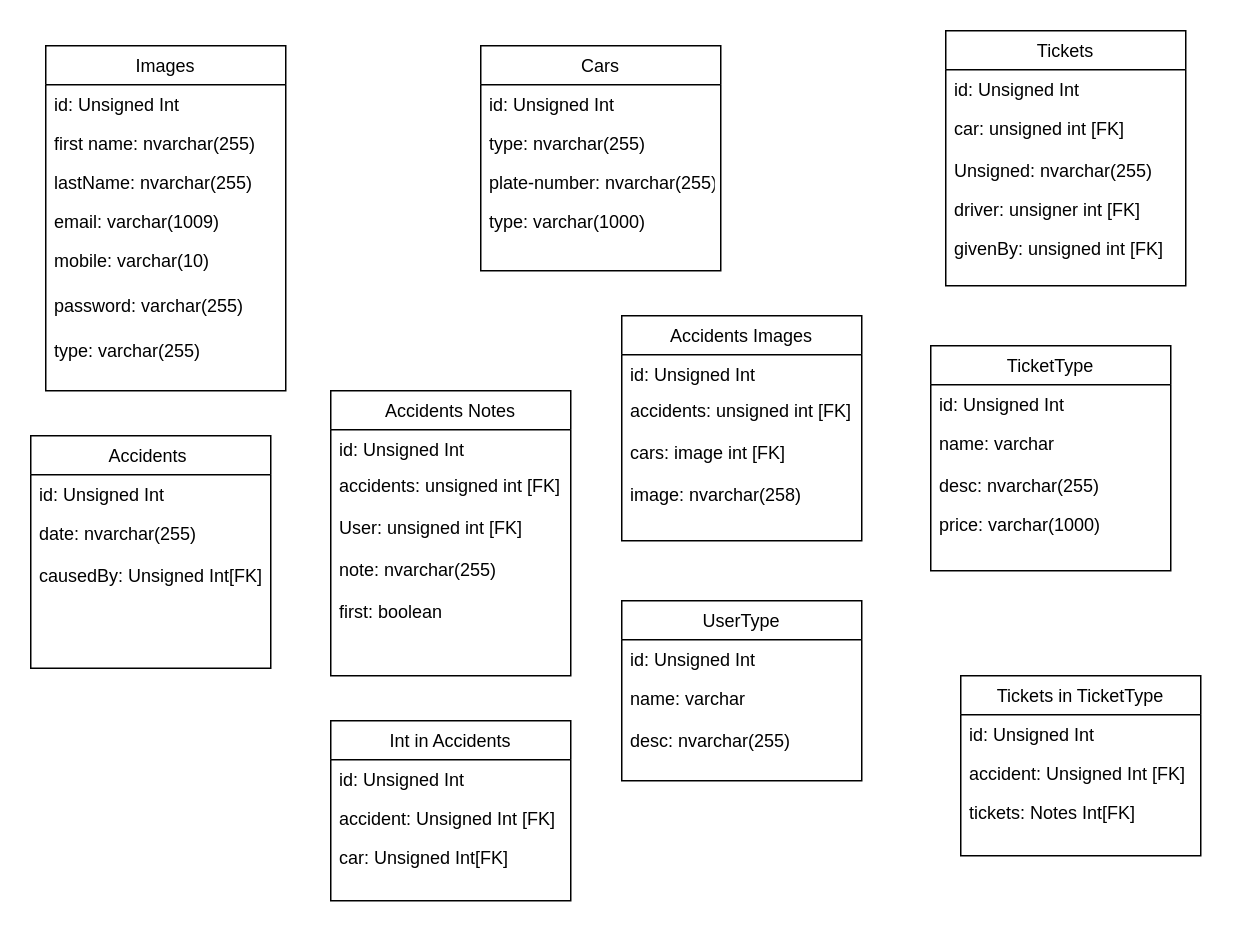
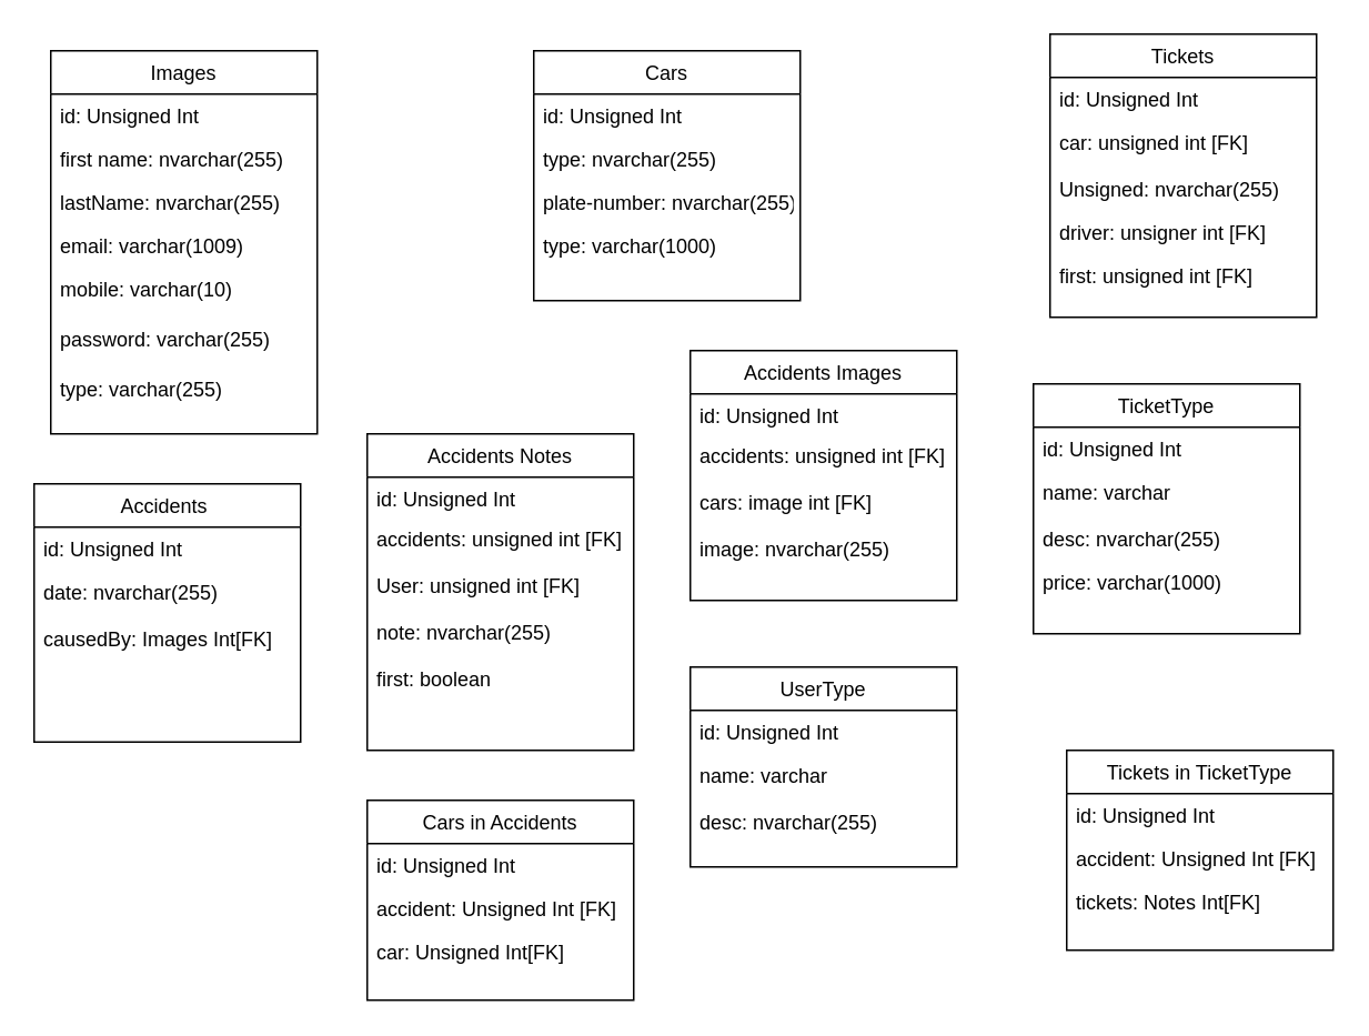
  <mxCell id="0" />
  <mxCell id="1" parent="0" />
  <mxCell id="2" value="Images" style="swimlane;fontStyle=0;align=center;verticalAlign=top;childLayout=stackLayout;horizontal=1;startSize=26;horizontalStack=0;resizeParent=1;resizeLast=0;collapsible=1;marginBottom=0;rounded=0;shadow=0;strokeWidth=1;" parent="1" vertex="1"><mxGeometry x="30" y="30" width="160" height="230" as="geometry"><mxRectangle x="550" y="140" width="160" height="26" as="alternateBounds" /></mxGeometry></mxCell>
  <mxCell id="3" value="id: Unsigned Int" style="text;align=left;verticalAlign=top;spacingLeft=4;spacingRight=4;overflow=hidden;rotatable=0;points=[[0,0.5],[1,0.5]];portConstraint=eastwest;" parent="2" vertex="1"><mxGeometry y="26" width="160" height="26" as="geometry" /></mxCell>
  <mxCell id="4" value="first name: nvarchar(255)" style="text;align=left;verticalAlign=top;spacingLeft=4;spacingRight=4;overflow=hidden;rotatable=0;points=[[0,0.5],[1,0.5]];portConstraint=eastwest;rounded=0;shadow=0;html=0;" parent="2" vertex="1"><mxGeometry y="52" width="160" height="26" as="geometry" /></mxCell>
  <mxCell id="5" value="lastName: nvarchar(255)" style="text;align=left;verticalAlign=top;spacingLeft=4;spacingRight=4;overflow=hidden;rotatable=0;points=[[0,0.5],[1,0.5]];portConstraint=eastwest;rounded=0;shadow=0;html=0;" parent="2" vertex="1"><mxGeometry y="78" width="160" height="26" as="geometry" /></mxCell>
  <mxCell id="6" value="email: varchar(1009)" style="text;align=left;verticalAlign=top;spacingLeft=4;spacingRight=4;overflow=hidden;rotatable=0;points=[[0,0.5],[1,0.5]];portConstraint=eastwest;rounded=0;shadow=0;html=0;" parent="2" vertex="1"><mxGeometry y="104" width="160" height="26" as="geometry" /></mxCell>
  <mxCell id="7" value="mobile: varchar(10)" style="text;align=left;verticalAlign=top;spacingLeft=4;spacingRight=4;overflow=hidden;rotatable=0;points=[[0,0.5],[1,0.5]];portConstraint=eastwest;rounded=0;shadow=0;html=0;" parent="2" vertex="1"><mxGeometry y="130" width="160" height="30" as="geometry" /></mxCell>
  <mxCell id="8" value="password: varchar(255)" style="text;align=left;verticalAlign=top;spacingLeft=4;spacingRight=4;overflow=hidden;rotatable=0;points=[[0,0.5],[1,0.5]];portConstraint=eastwest;rounded=0;shadow=0;html=0;" vertex="1" parent="2"><mxGeometry y="160" width="160" height="30" as="geometry" /></mxCell>
  <mxCell id="9" value="type: varchar(255)" style="text;align=left;verticalAlign=top;spacingLeft=4;spacingRight=4;overflow=hidden;rotatable=0;points=[[0,0.5],[1,0.5]];portConstraint=eastwest;rounded=0;shadow=0;html=0;" vertex="1" parent="2"><mxGeometry y="190" width="160" height="30" as="geometry" /></mxCell>
  <mxCell id="10" value="Accidents " style="swimlane;fontStyle=0;align=center;verticalAlign=top;childLayout=stackLayout;horizontal=1;startSize=26;horizontalStack=0;resizeParent=1;resizeLast=0;collapsible=1;marginBottom=0;rounded=0;shadow=0;strokeWidth=1;" vertex="1" parent="1"><mxGeometry x="20" y="290" width="160" height="155" as="geometry"><mxRectangle x="550" y="140" width="160" height="26" as="alternateBounds" /></mxGeometry></mxCell>
  <mxCell id="11" value="id: Unsigned Int" style="text;align=left;verticalAlign=top;spacingLeft=4;spacingRight=4;overflow=hidden;rotatable=0;points=[[0,0.5],[1,0.5]];portConstraint=eastwest;" vertex="1" parent="10"><mxGeometry y="26" width="160" height="26" as="geometry" /></mxCell>
  <mxCell id="12" value="date: nvarchar(255)" style="text;align=left;verticalAlign=top;spacingLeft=4;spacingRight=4;overflow=hidden;rotatable=0;points=[[0,0.5],[1,0.5]];portConstraint=eastwest;rounded=0;shadow=0;html=0;" vertex="1" parent="10"><mxGeometry y="52" width="160" height="28" as="geometry" /></mxCell>
- <mxCell id="13" value="causedBy: Unsigned Int[FK]" style="text;align=left;verticalAlign=top;spacingLeft=4;spacingRight=4;overflow=hidden;rotatable=0;points=[[0,0.5],[1,0.5]];portConstraint=eastwest;rounded=0;shadow=0;html=0;" vertex="1" parent="10"><mxGeometry y="80" width="160" height="28" as="geometry" /></mxCell>
+ <mxCell id="13" value="causedBy: Images Int[FK]" style="text;align=left;verticalAlign=top;spacingLeft=4;spacingRight=4;overflow=hidden;rotatable=0;points=[[0,0.5],[1,0.5]];portConstraint=eastwest;rounded=0;shadow=0;html=0;" vertex="1" parent="10"><mxGeometry y="80" width="160" height="28" as="geometry" /></mxCell>
  <mxCell id="14" value="Cars" style="swimlane;fontStyle=0;align=center;verticalAlign=top;childLayout=stackLayout;horizontal=1;startSize=26;horizontalStack=0;resizeParent=1;resizeLast=0;collapsible=1;marginBottom=0;rounded=0;shadow=0;strokeWidth=1;" vertex="1" parent="1"><mxGeometry x="320" y="30" width="160" height="150" as="geometry"><mxRectangle x="550" y="140" width="160" height="26" as="alternateBounds" /></mxGeometry></mxCell>
  <mxCell id="15" value="id: Unsigned Int" style="text;align=left;verticalAlign=top;spacingLeft=4;spacingRight=4;overflow=hidden;rotatable=0;points=[[0,0.5],[1,0.5]];portConstraint=eastwest;" vertex="1" parent="14"><mxGeometry y="26" width="160" height="26" as="geometry" /></mxCell>
  <mxCell id="16" value="type: nvarchar(255)" style="text;align=left;verticalAlign=top;spacingLeft=4;spacingRight=4;overflow=hidden;rotatable=0;points=[[0,0.5],[1,0.5]];portConstraint=eastwest;rounded=0;shadow=0;html=0;" vertex="1" parent="14"><mxGeometry y="52" width="160" height="26" as="geometry" /></mxCell>
  <mxCell id="17" value="plate-number: nvarchar(255)" style="text;align=left;verticalAlign=top;spacingLeft=4;spacingRight=4;overflow=hidden;rotatable=0;points=[[0,0.5],[1,0.5]];portConstraint=eastwest;rounded=0;shadow=0;html=0;" vertex="1" parent="14"><mxGeometry y="78" width="160" height="26" as="geometry" /></mxCell>
  <mxCell id="18" value="type: varchar(1000)" style="text;align=left;verticalAlign=top;spacingLeft=4;spacingRight=4;overflow=hidden;rotatable=0;points=[[0,0.5],[1,0.5]];portConstraint=eastwest;rounded=0;shadow=0;html=0;" vertex="1" parent="14"><mxGeometry y="104" width="160" height="26" as="geometry" /></mxCell>
  <mxCell id="19" value="Tickets" style="swimlane;fontStyle=0;align=center;verticalAlign=top;childLayout=stackLayout;horizontal=1;startSize=26;horizontalStack=0;resizeParent=1;resizeLast=0;collapsible=1;marginBottom=0;rounded=0;shadow=0;strokeWidth=1;" vertex="1" parent="1"><mxGeometry x="630" y="20" width="160" height="170" as="geometry"><mxRectangle x="550" y="140" width="160" height="26" as="alternateBounds" /></mxGeometry></mxCell>
  <mxCell id="20" value="id: Unsigned Int" style="text;align=left;verticalAlign=top;spacingLeft=4;spacingRight=4;overflow=hidden;rotatable=0;points=[[0,0.5],[1,0.5]];portConstraint=eastwest;" vertex="1" parent="19"><mxGeometry y="26" width="160" height="26" as="geometry" /></mxCell>
  <mxCell id="21" value="car: unsigned int [FK]" style="text;align=left;verticalAlign=top;spacingLeft=4;spacingRight=4;overflow=hidden;rotatable=0;points=[[0,0.5],[1,0.5]];portConstraint=eastwest;rounded=0;shadow=0;html=0;" vertex="1" parent="19"><mxGeometry y="52" width="160" height="28" as="geometry" /></mxCell>
  <mxCell id="22" value="Unsigned: nvarchar(255)" style="text;align=left;verticalAlign=top;spacingLeft=4;spacingRight=4;overflow=hidden;rotatable=0;points=[[0,0.5],[1,0.5]];portConstraint=eastwest;rounded=0;shadow=0;html=0;" vertex="1" parent="19"><mxGeometry y="80" width="160" height="26" as="geometry" /></mxCell>
  <mxCell id="23" value="driver: unsigner int [FK]" style="text;align=left;verticalAlign=top;spacingLeft=4;spacingRight=4;overflow=hidden;rotatable=0;points=[[0,0.5],[1,0.5]];portConstraint=eastwest;rounded=0;shadow=0;html=0;" vertex="1" parent="19"><mxGeometry y="106" width="160" height="26" as="geometry" /></mxCell>
- <mxCell id="24" value="givenBy: unsigned int [FK]" style="text;align=left;verticalAlign=top;spacingLeft=4;spacingRight=4;overflow=hidden;rotatable=0;points=[[0,0.5],[1,0.5]];portConstraint=eastwest;rounded=0;shadow=0;html=0;" vertex="1" parent="19"><mxGeometry y="132" width="160" height="28" as="geometry" /></mxCell>
+ <mxCell id="24" value="first: unsigned int [FK]" style="text;align=left;verticalAlign=top;spacingLeft=4;spacingRight=4;overflow=hidden;rotatable=0;points=[[0,0.5],[1,0.5]];portConstraint=eastwest;rounded=0;shadow=0;html=0;" vertex="1" parent="19"><mxGeometry y="132" width="160" height="28" as="geometry" /></mxCell>
  <mxCell id="25" value="TicketType" style="swimlane;fontStyle=0;align=center;verticalAlign=top;childLayout=stackLayout;horizontal=1;startSize=26;horizontalStack=0;resizeParent=1;resizeLast=0;collapsible=1;marginBottom=0;rounded=0;shadow=0;strokeWidth=1;" vertex="1" parent="1"><mxGeometry x="620" y="230" width="160" height="150" as="geometry"><mxRectangle x="550" y="140" width="160" height="26" as="alternateBounds" /></mxGeometry></mxCell>
  <mxCell id="26" value="id: Unsigned Int" style="text;align=left;verticalAlign=top;spacingLeft=4;spacingRight=4;overflow=hidden;rotatable=0;points=[[0,0.5],[1,0.5]];portConstraint=eastwest;" vertex="1" parent="25"><mxGeometry y="26" width="160" height="26" as="geometry" /></mxCell>
  <mxCell id="27" value="name: varchar" style="text;align=left;verticalAlign=top;spacingLeft=4;spacingRight=4;overflow=hidden;rotatable=0;points=[[0,0.5],[1,0.5]];portConstraint=eastwest;rounded=0;shadow=0;html=0;" vertex="1" parent="25"><mxGeometry y="52" width="160" height="28" as="geometry" /></mxCell>
  <mxCell id="28" value="desc: nvarchar(255)" style="text;align=left;verticalAlign=top;spacingLeft=4;spacingRight=4;overflow=hidden;rotatable=0;points=[[0,0.5],[1,0.5]];portConstraint=eastwest;rounded=0;shadow=0;html=0;" vertex="1" parent="25"><mxGeometry y="80" width="160" height="26" as="geometry" /></mxCell>
  <mxCell id="29" value="price: varchar(1000)" style="text;align=left;verticalAlign=top;spacingLeft=4;spacingRight=4;overflow=hidden;rotatable=0;points=[[0,0.5],[1,0.5]];portConstraint=eastwest;rounded=0;shadow=0;html=0;" vertex="1" parent="25"><mxGeometry y="106" width="160" height="26" as="geometry" /></mxCell>
  <mxCell id="30" value="Accidents Images" style="swimlane;fontStyle=0;align=center;verticalAlign=top;childLayout=stackLayout;horizontal=1;startSize=26;horizontalStack=0;resizeParent=1;resizeLast=0;collapsible=1;marginBottom=0;rounded=0;shadow=0;strokeWidth=1;" vertex="1" parent="1"><mxGeometry x="414" y="210" width="160" height="150" as="geometry"><mxRectangle x="550" y="140" width="160" height="26" as="alternateBounds" /></mxGeometry></mxCell>
  <mxCell id="31" value="id: Unsigned Int&#10;" style="text;align=left;verticalAlign=top;spacingLeft=4;spacingRight=4;overflow=hidden;rotatable=0;points=[[0,0.5],[1,0.5]];portConstraint=eastwest;" vertex="1" parent="30"><mxGeometry y="26" width="160" height="24" as="geometry" /></mxCell>
  <mxCell id="32" value="accidents: unsigned int [FK]" style="text;align=left;verticalAlign=top;spacingLeft=4;spacingRight=4;overflow=hidden;rotatable=0;points=[[0,0.5],[1,0.5]];portConstraint=eastwest;rounded=0;shadow=0;html=0;" vertex="1" parent="30"><mxGeometry y="50" width="160" height="28" as="geometry" /></mxCell>
  <mxCell id="33" value="cars: image int [FK]" style="text;align=left;verticalAlign=top;spacingLeft=4;spacingRight=4;overflow=hidden;rotatable=0;points=[[0,0.5],[1,0.5]];portConstraint=eastwest;rounded=0;shadow=0;html=0;" vertex="1" parent="30"><mxGeometry y="78" width="160" height="28" as="geometry" /></mxCell>
- <mxCell id="34" value="image: nvarchar(258)" style="text;align=left;verticalAlign=top;spacingLeft=4;spacingRight=4;overflow=hidden;rotatable=0;points=[[0,0.5],[1,0.5]];portConstraint=eastwest;rounded=0;shadow=0;html=0;" vertex="1" parent="30"><mxGeometry y="106" width="160" height="28" as="geometry" /></mxCell>
- <mxCell id="35" value="Int in Accidents" style="swimlane;fontStyle=0;align=center;verticalAlign=top;childLayout=stackLayout;horizontal=1;startSize=26;horizontalStack=0;resizeParent=1;resizeLast=0;collapsible=1;marginBottom=0;rounded=0;shadow=0;strokeWidth=1;" vertex="1" parent="1"><mxGeometry x="220" y="480" width="160" height="120" as="geometry"><mxRectangle x="550" y="140" width="160" height="26" as="alternateBounds" /></mxGeometry></mxCell>
+ <mxCell id="34" value="image: nvarchar(255)" style="text;align=left;verticalAlign=top;spacingLeft=4;spacingRight=4;overflow=hidden;rotatable=0;points=[[0,0.5],[1,0.5]];portConstraint=eastwest;rounded=0;shadow=0;html=0;" vertex="1" parent="30"><mxGeometry y="106" width="160" height="28" as="geometry" /></mxCell>
+ <mxCell id="35" value="Cars in Accidents" style="swimlane;fontStyle=0;align=center;verticalAlign=top;childLayout=stackLayout;horizontal=1;startSize=26;horizontalStack=0;resizeParent=1;resizeLast=0;collapsible=1;marginBottom=0;rounded=0;shadow=0;strokeWidth=1;" vertex="1" parent="1"><mxGeometry x="220" y="480" width="160" height="120" as="geometry"><mxRectangle x="550" y="140" width="160" height="26" as="alternateBounds" /></mxGeometry></mxCell>
  <mxCell id="36" value="id: Unsigned Int" style="text;align=left;verticalAlign=top;spacingLeft=4;spacingRight=4;overflow=hidden;rotatable=0;points=[[0,0.5],[1,0.5]];portConstraint=eastwest;" vertex="1" parent="35"><mxGeometry y="26" width="160" height="26" as="geometry" /></mxCell>
  <mxCell id="37" value="accident: Unsigned Int [FK]" style="text;align=left;verticalAlign=top;spacingLeft=4;spacingRight=4;overflow=hidden;rotatable=0;points=[[0,0.5],[1,0.5]];portConstraint=eastwest;rounded=0;shadow=0;html=0;" vertex="1" parent="35"><mxGeometry y="52" width="160" height="26" as="geometry" /></mxCell>
  <mxCell id="38" value="car: Unsigned Int[FK]" style="text;align=left;verticalAlign=top;spacingLeft=4;spacingRight=4;overflow=hidden;rotatable=0;points=[[0,0.5],[1,0.5]];portConstraint=eastwest;rounded=0;shadow=0;html=0;" vertex="1" parent="35"><mxGeometry y="78" width="160" height="26" as="geometry" /></mxCell>
  <mxCell id="39" value="Accidents Notes" style="swimlane;fontStyle=0;align=center;verticalAlign=top;childLayout=stackLayout;horizontal=1;startSize=26;horizontalStack=0;resizeParent=1;resizeLast=0;collapsible=1;marginBottom=0;rounded=0;shadow=0;strokeWidth=1;" vertex="1" parent="1"><mxGeometry x="220" y="260" width="160" height="190" as="geometry"><mxRectangle x="550" y="140" width="160" height="26" as="alternateBounds" /></mxGeometry></mxCell>
  <mxCell id="40" value="id: Unsigned Int&#10;" style="text;align=left;verticalAlign=top;spacingLeft=4;spacingRight=4;overflow=hidden;rotatable=0;points=[[0,0.5],[1,0.5]];portConstraint=eastwest;" vertex="1" parent="39"><mxGeometry y="26" width="160" height="24" as="geometry" /></mxCell>
  <mxCell id="41" value="accidents: unsigned int [FK]" style="text;align=left;verticalAlign=top;spacingLeft=4;spacingRight=4;overflow=hidden;rotatable=0;points=[[0,0.5],[1,0.5]];portConstraint=eastwest;rounded=0;shadow=0;html=0;" vertex="1" parent="39"><mxGeometry y="50" width="160" height="28" as="geometry" /></mxCell>
  <mxCell id="42" value="User: unsigned int [FK]" style="text;align=left;verticalAlign=top;spacingLeft=4;spacingRight=4;overflow=hidden;rotatable=0;points=[[0,0.5],[1,0.5]];portConstraint=eastwest;rounded=0;shadow=0;html=0;" vertex="1" parent="39"><mxGeometry y="78" width="160" height="28" as="geometry" /></mxCell>
  <mxCell id="43" value="note: nvarchar(255)" style="text;align=left;verticalAlign=top;spacingLeft=4;spacingRight=4;overflow=hidden;rotatable=0;points=[[0,0.5],[1,0.5]];portConstraint=eastwest;rounded=0;shadow=0;html=0;" vertex="1" parent="39"><mxGeometry y="106" width="160" height="28" as="geometry" /></mxCell>
  <mxCell id="44" value="first: boolean" style="text;align=left;verticalAlign=top;spacingLeft=4;spacingRight=4;overflow=hidden;rotatable=0;points=[[0,0.5],[1,0.5]];portConstraint=eastwest;rounded=0;shadow=0;html=0;" vertex="1" parent="39"><mxGeometry y="134" width="160" height="28" as="geometry" /></mxCell>
  <mxCell id="45" value="Tickets in TicketType" style="swimlane;fontStyle=0;align=center;verticalAlign=top;childLayout=stackLayout;horizontal=1;startSize=26;horizontalStack=0;resizeParent=1;resizeLast=0;collapsible=1;marginBottom=0;rounded=0;shadow=0;strokeWidth=1;" vertex="1" parent="1"><mxGeometry x="640" y="450" width="160" height="120" as="geometry"><mxRectangle x="550" y="140" width="160" height="26" as="alternateBounds" /></mxGeometry></mxCell>
  <mxCell id="46" value="id: Unsigned Int" style="text;align=left;verticalAlign=top;spacingLeft=4;spacingRight=4;overflow=hidden;rotatable=0;points=[[0,0.5],[1,0.5]];portConstraint=eastwest;" vertex="1" parent="45"><mxGeometry y="26" width="160" height="26" as="geometry" /></mxCell>
  <mxCell id="47" value="accident: Unsigned Int [FK]" style="text;align=left;verticalAlign=top;spacingLeft=4;spacingRight=4;overflow=hidden;rotatable=0;points=[[0,0.5],[1,0.5]];portConstraint=eastwest;rounded=0;shadow=0;html=0;" vertex="1" parent="45"><mxGeometry y="52" width="160" height="26" as="geometry" /></mxCell>
  <mxCell id="48" value="tickets: Notes Int[FK]" style="text;align=left;verticalAlign=top;spacingLeft=4;spacingRight=4;overflow=hidden;rotatable=0;points=[[0,0.5],[1,0.5]];portConstraint=eastwest;rounded=0;shadow=0;html=0;" vertex="1" parent="45"><mxGeometry y="78" width="160" height="26" as="geometry" /></mxCell>
  <mxCell id="49" value="UserType" style="swimlane;fontStyle=0;align=center;verticalAlign=top;childLayout=stackLayout;horizontal=1;startSize=26;horizontalStack=0;resizeParent=1;resizeLast=0;collapsible=1;marginBottom=0;rounded=0;shadow=0;strokeWidth=1;" vertex="1" parent="1"><mxGeometry x="414" y="400" width="160" height="120" as="geometry"><mxRectangle x="550" y="140" width="160" height="26" as="alternateBounds" /></mxGeometry></mxCell>
  <mxCell id="50" value="id: Unsigned Int" style="text;align=left;verticalAlign=top;spacingLeft=4;spacingRight=4;overflow=hidden;rotatable=0;points=[[0,0.5],[1,0.5]];portConstraint=eastwest;" vertex="1" parent="49"><mxGeometry y="26" width="160" height="26" as="geometry" /></mxCell>
  <mxCell id="51" value="name: varchar" style="text;align=left;verticalAlign=top;spacingLeft=4;spacingRight=4;overflow=hidden;rotatable=0;points=[[0,0.5],[1,0.5]];portConstraint=eastwest;rounded=0;shadow=0;html=0;" vertex="1" parent="49"><mxGeometry y="52" width="160" height="28" as="geometry" /></mxCell>
  <mxCell id="52" value="desc: nvarchar(255)" style="text;align=left;verticalAlign=top;spacingLeft=4;spacingRight=4;overflow=hidden;rotatable=0;points=[[0,0.5],[1,0.5]];portConstraint=eastwest;rounded=0;shadow=0;html=0;" vertex="1" parent="49"><mxGeometry y="80" width="160" height="26" as="geometry" /></mxCell>
